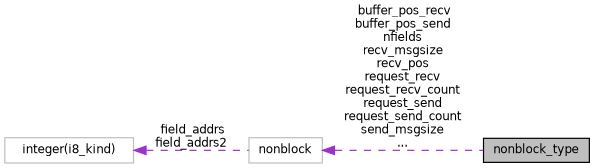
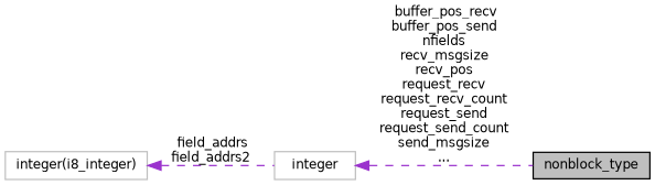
  digraph {
    rankdir=LR
    node [color=grey75 fillcolor=white fontname=Helvetica fontsize=10 shape=record style=filled]
    edge [color=darkorchid3 dir=back fontname=Helvetica fontsize=10 labelfontname=Helvetica labelfontsize=10 style=dashed]
    n1 [color=black fillcolor=grey75 fontcolor=black height=0.2 label=nonblock_type width=0.4]
-   n2 [height=0.2 label="integer(i8_kind)" width=0.4]
-   n3 [height=0.2 label=nonblock width=0.4]
+   n2 [height=0.2 label="integer(i8_integer)" width=0.4]
+   n3 [height=0.2 label=integer width=0.4]
    n2 -> n3 [label=" field_addrs\nfield_addrs2"]
    n3 -> n1 [label=" buffer_pos_recv\nbuffer_pos_send\nnfields\nrecv_msgsize\nrecv_pos\nrequest_recv\nrequest_recv_count\nrequest_send\nrequest_send_count\nsend_msgsize\n..."]
  }
